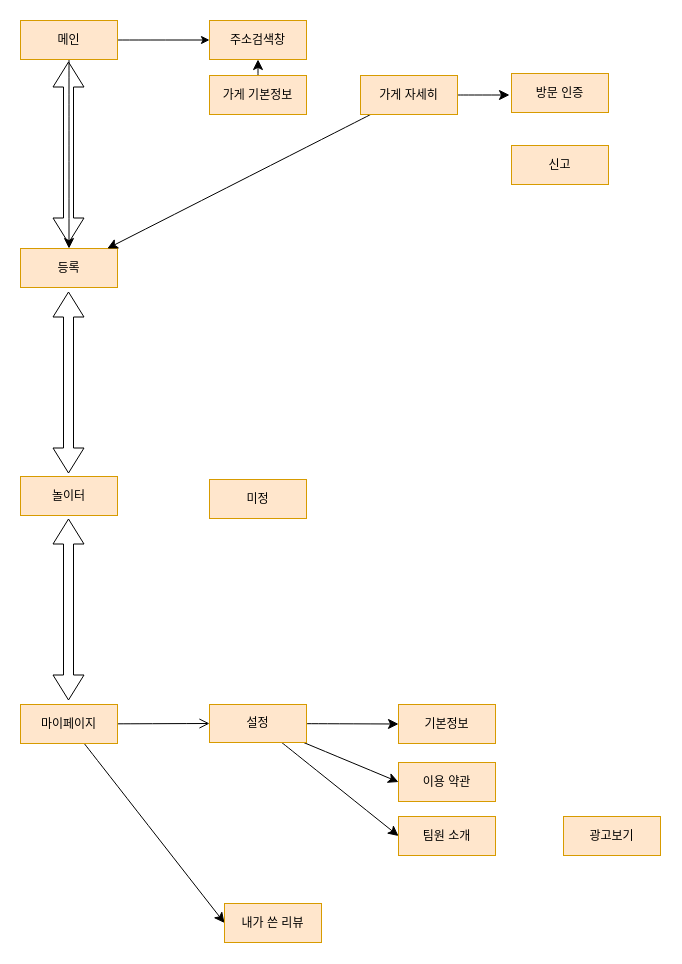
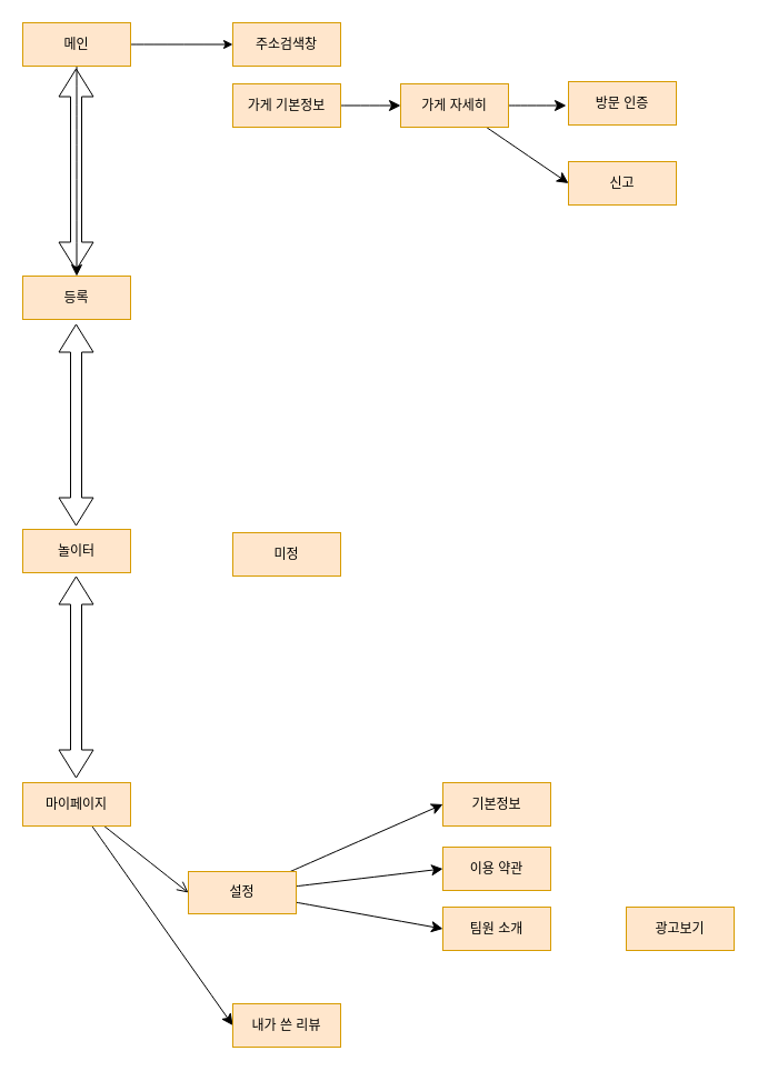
  <mxCell id="0" />
  <mxCell id="1" parent="0" />
  <mxCell id="2" style="edgeStyle=none;curved=1;rounded=0;orthogonalLoop=1;jettySize=auto;html=1;entryX=0;entryY=0.5;entryDx=0;entryDy=0;fontSize=12;" edge="1" parent="1" source="4" target="11"><mxGeometry relative="1" as="geometry" /></mxCell>
  <mxCell id="3" style="edgeStyle=none;curved=1;rounded=0;orthogonalLoop=1;jettySize=auto;html=1;fontSize=12;startSize=8;endSize=8;" edge="1" parent="1" source="4" target="5"><mxGeometry relative="1" as="geometry" /></mxCell>
  <mxCell id="4" value="메인" style="rounded=0;whiteSpace=wrap;html=1;fillColor=#ffe6cc;strokeColor=#d79b00;" vertex="1" parent="1"><mxGeometry x="20" y="20" width="97" height="39" as="geometry" /></mxCell>
  <mxCell id="5" value="등록" style="rounded=0;whiteSpace=wrap;html=1;fillColor=#ffe6cc;strokeColor=#d79b00;" vertex="1" parent="1"><mxGeometry x="20" y="248" width="97" height="39" as="geometry" /></mxCell>
  <mxCell id="6" value="놀이터" style="rounded=0;whiteSpace=wrap;html=1;fillColor=#ffe6cc;strokeColor=#d79b00;" vertex="1" parent="1"><mxGeometry x="20" y="476" width="97" height="39" as="geometry" /></mxCell>
  <mxCell id="7" style="edgeStyle=none;curved=1;rounded=0;orthogonalLoop=1;jettySize=auto;html=1;entryX=0;entryY=0.5;entryDx=0;entryDy=0;fontSize=12;startSize=8;endSize=8;endArrow=open;" edge="1" parent="1" source="9" target="24"><mxGeometry relative="1" as="geometry" /></mxCell>
  <mxCell id="8" style="edgeStyle=none;curved=1;rounded=0;orthogonalLoop=1;jettySize=auto;html=1;entryX=0;entryY=0.5;entryDx=0;entryDy=0;fontSize=12;startSize=8;endSize=8;" edge="1" parent="1" source="9" target="26"><mxGeometry relative="1" as="geometry" /></mxCell>
  <mxCell id="9" value="마이페이지" style="rounded=0;whiteSpace=wrap;html=1;fillColor=#ffe6cc;strokeColor=#d79b00;" vertex="1" parent="1"><mxGeometry x="20" y="704" width="97" height="39" as="geometry" /></mxCell>
  <mxCell id="10" style="edgeStyle=none;curved=1;rounded=0;orthogonalLoop=1;jettySize=auto;html=1;exitX=0.75;exitY=0;exitDx=0;exitDy=0;fontSize=12;startSize=8;endSize=8;" edge="1" parent="1" source="9" target="9"><mxGeometry relative="1" as="geometry" /></mxCell>
  <mxCell id="11" value="주소검색창" style="rounded=0;whiteSpace=wrap;html=1;fillColor=#ffe6cc;strokeColor=#d79b00;" vertex="1" parent="1"><mxGeometry x="209" y="20" width="97" height="39" as="geometry" /></mxCell>
  <mxCell id="12" value="" style="shape=flexArrow;endArrow=classic;startArrow=classic;html=1;rounded=0;fontSize=12;startSize=8;endSize=8;curved=1;" edge="1" parent="1"><mxGeometry width="100" height="100" relative="1" as="geometry"><mxPoint x="68" y="243" as="sourcePoint" /><mxPoint x="68" y="61" as="targetPoint" /></mxGeometry></mxCell>
  <mxCell id="13" value="" style="shape=flexArrow;endArrow=classic;startArrow=classic;html=1;rounded=0;fontSize=12;startSize=8;endSize=8;curved=1;" edge="1" parent="1"><mxGeometry width="100" height="100" relative="1" as="geometry"><mxPoint x="68" y="473" as="sourcePoint" /><mxPoint x="68" y="291" as="targetPoint" /></mxGeometry></mxCell>
  <mxCell id="14" value="" style="shape=flexArrow;endArrow=classic;startArrow=classic;html=1;rounded=0;fontSize=12;startSize=8;endSize=8;curved=1;" edge="1" parent="1"><mxGeometry width="100" height="100" relative="1" as="geometry"><mxPoint x="68" y="700" as="sourcePoint" /><mxPoint x="68" y="518" as="targetPoint" /></mxGeometry></mxCell>
- <mxCell id="15" style="edgeStyle=none;curved=1;rounded=0;orthogonalLoop=1;jettySize=auto;html=1;fontSize=12;startSize=8;endSize=8;" edge="1" parent="1" source="16" target="11"><mxGeometry relative="1" as="geometry" /></mxCell>
+ <mxCell id="15" style="edgeStyle=none;curved=1;rounded=0;orthogonalLoop=1;jettySize=auto;html=1;fontSize=12;startSize=8;endSize=8;" edge="1" parent="1" source="16" target="19"><mxGeometry relative="1" as="geometry" /></mxCell>
  <mxCell id="16" value="가게 기본정보" style="rounded=0;whiteSpace=wrap;html=1;fillColor=#ffe6cc;strokeColor=#d79b00;" vertex="1" parent="1"><mxGeometry x="209" y="75" width="97" height="39" as="geometry" /></mxCell>
  <mxCell id="17" style="edgeStyle=none;curved=1;rounded=0;orthogonalLoop=1;jettySize=auto;html=1;fontSize=12;startSize=8;endSize=8;" edge="1" parent="1" source="19"><mxGeometry relative="1" as="geometry"><mxPoint x="509" y="94.5" as="targetPoint" /></mxGeometry></mxCell>
- <mxCell id="18" style="edgeStyle=none;curved=1;rounded=0;orthogonalLoop=1;jettySize=auto;html=1;fontSize=12;startSize=8;endSize=8;" edge="1" parent="1" source="19" target="5"><mxGeometry relative="1" as="geometry" /></mxCell>
+ <mxCell id="18" style="edgeStyle=none;curved=1;rounded=0;orthogonalLoop=1;jettySize=auto;html=1;entryX=0;entryY=0.5;entryDx=0;entryDy=0;fontSize=12;startSize=8;endSize=8;" edge="1" parent="1" source="19" target="25"><mxGeometry relative="1" as="geometry" /></mxCell>
  <mxCell id="19" value="가게 자세히" style="rounded=0;whiteSpace=wrap;html=1;fillColor=#ffe6cc;strokeColor=#d79b00;" vertex="1" parent="1"><mxGeometry x="360" y="75" width="97" height="39" as="geometry" /></mxCell>
  <mxCell id="20" value="방문 인증" style="rounded=0;whiteSpace=wrap;html=1;fillColor=#ffe6cc;strokeColor=#d79b00;" vertex="1" parent="1"><mxGeometry x="511" y="73" width="97" height="39" as="geometry" /></mxCell>
  <mxCell id="21" style="edgeStyle=none;curved=1;rounded=0;orthogonalLoop=1;jettySize=auto;html=1;entryX=0;entryY=0.5;entryDx=0;entryDy=0;fontSize=12;startSize=8;endSize=8;" edge="1" parent="1" source="24" target="28"><mxGeometry relative="1" as="geometry" /></mxCell>
  <mxCell id="22" style="edgeStyle=none;curved=1;rounded=0;orthogonalLoop=1;jettySize=auto;html=1;entryX=0;entryY=0.5;entryDx=0;entryDy=0;fontSize=12;startSize=8;endSize=8;" edge="1" parent="1" source="24" target="29"><mxGeometry relative="1" as="geometry" /></mxCell>
  <mxCell id="23" style="edgeStyle=none;curved=1;rounded=0;orthogonalLoop=1;jettySize=auto;html=1;entryX=0;entryY=0.5;entryDx=0;entryDy=0;fontSize=12;startSize=8;endSize=8;" edge="1" parent="1" source="24" target="31"><mxGeometry relative="1" as="geometry" /></mxCell>
- <mxCell id="24" value="설정" style="rounded=0;whiteSpace=wrap;html=1;fillColor=#ffe6cc;strokeColor=#d79b00;" vertex="1" parent="1"><mxGeometry x="209" y="704" width="97" height="38" as="geometry" /></mxCell>
+ <mxCell id="24" value="설정" style="rounded=0;whiteSpace=wrap;html=1;fillColor=#ffe6cc;strokeColor=#d79b00;" vertex="1" parent="1"><mxGeometry x="169" y="784" width="97" height="38" as="geometry" /></mxCell>
  <mxCell id="25" value="신고" style="rounded=0;whiteSpace=wrap;html=1;fillColor=#ffe6cc;strokeColor=#d79b00;" vertex="1" parent="1"><mxGeometry x="511" y="145" width="97" height="39" as="geometry" /></mxCell>
- <mxCell id="26" value="내가 쓴 리뷰" style="rounded=0;whiteSpace=wrap;html=1;fillColor=#ffe6cc;strokeColor=#d79b00;" vertex="1" parent="1"><mxGeometry x="224" y="903" width="97" height="39" as="geometry" /></mxCell>
+ <mxCell id="26" value="내가 쓴 리뷰" style="rounded=0;whiteSpace=wrap;html=1;fillColor=#ffe6cc;strokeColor=#d79b00;" vertex="1" parent="1"><mxGeometry x="209" y="903" width="97" height="39" as="geometry" /></mxCell>
  <mxCell id="27" value="미정" style="rounded=0;whiteSpace=wrap;html=1;fillColor=#ffe6cc;strokeColor=#d79b00;" vertex="1" parent="1"><mxGeometry x="209" y="479" width="97" height="39" as="geometry" /></mxCell>
  <mxCell id="28" value="기본정보" style="rounded=0;whiteSpace=wrap;html=1;fillColor=#ffe6cc;strokeColor=#d79b00;" vertex="1" parent="1"><mxGeometry x="398" y="704" width="97" height="39" as="geometry" /></mxCell>
  <mxCell id="29" value="이용 약관" style="rounded=0;whiteSpace=wrap;html=1;fillColor=#ffe6cc;strokeColor=#d79b00;" vertex="1" parent="1"><mxGeometry x="398" y="762" width="97" height="39" as="geometry" /></mxCell>
  <mxCell id="30" style="edgeStyle=none;curved=1;rounded=0;orthogonalLoop=1;jettySize=auto;html=1;exitX=0.5;exitY=1;exitDx=0;exitDy=0;fontSize=12;startSize=8;endSize=8;" edge="1" parent="1"><mxGeometry relative="1" as="geometry"><mxPoint x="446.5" y="801" as="sourcePoint" /><mxPoint x="446.5" y="801" as="targetPoint" /></mxGeometry></mxCell>
  <mxCell id="31" value="팀원 소개" style="rounded=0;whiteSpace=wrap;html=1;fillColor=#ffe6cc;strokeColor=#d79b00;" vertex="1" parent="1"><mxGeometry x="398" y="816" width="97" height="39" as="geometry" /></mxCell>
  <mxCell id="32" value="광고보기" style="rounded=0;whiteSpace=wrap;html=1;fillColor=#ffe6cc;strokeColor=#d79b00;" vertex="1" parent="1"><mxGeometry x="563" y="816" width="97" height="39" as="geometry" /></mxCell>
